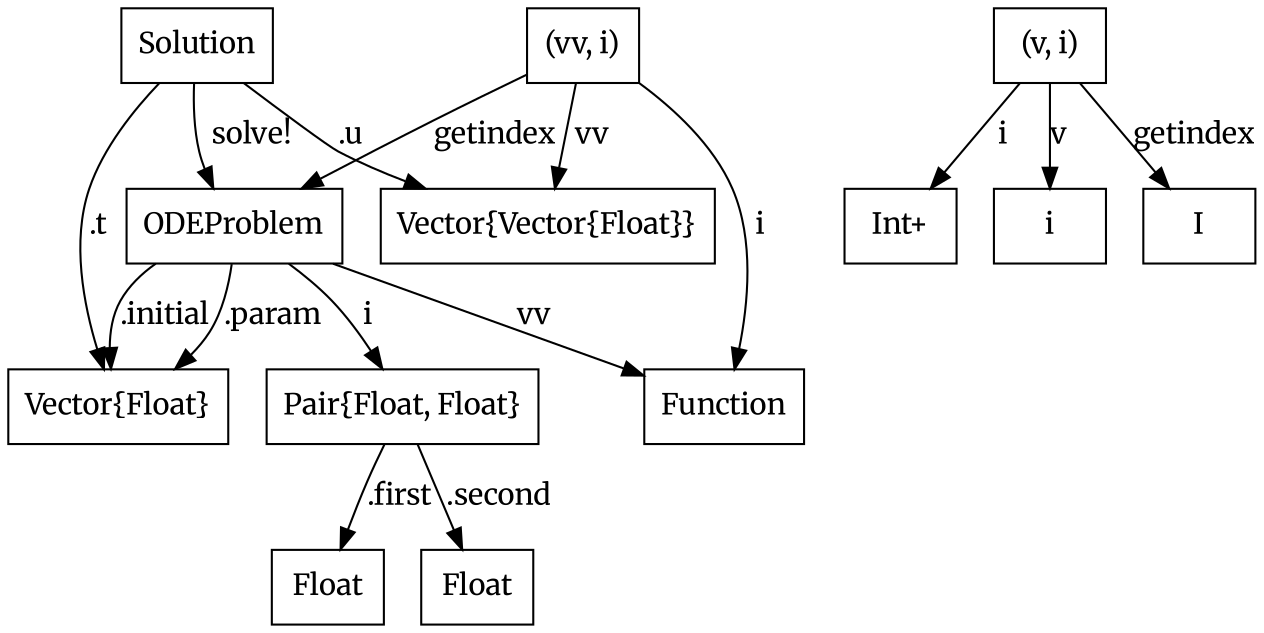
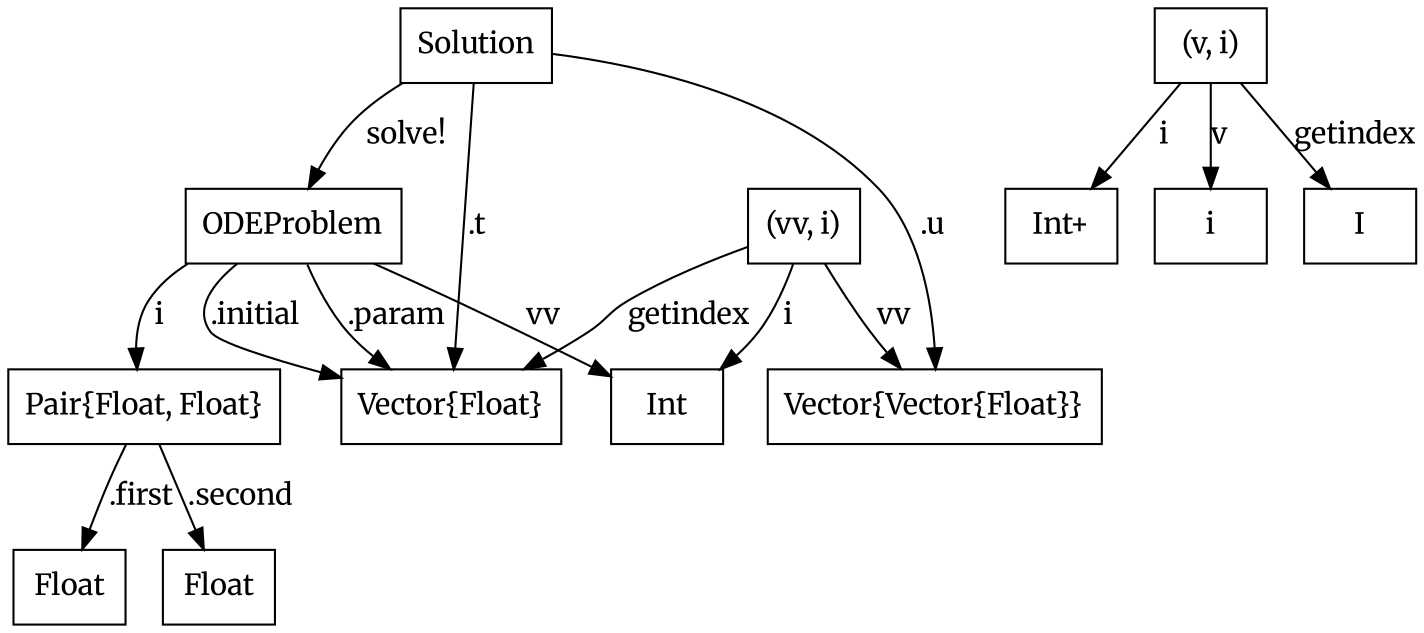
  digraph {
    fontname=Merriweather
    node [fontname=Merriweather shape=box]
    edge [fontname=Merriweather]
    n1 [label="Vector{Float}" position="1,0"]
    n2 [label=ODEProblem position="2,0"]
-   n3 [label=Function]
+   n3 [label=Int]
    n4 [label="Pair{Float, Float}"]
    n5 [label=Float]
    n6 [label=Float]
    n7 [label=Solution]
    n8 [label="Vector{Vector{Float}}"]
    n9 [label="(v, i)"]
    n10 [label="Int+"]
    i
    I
    n13 [label="(vv, i)"]
    n2 -> n1 [label=".initial"]
    n2 -> n1 [label=".param"]
    n2 -> n3 [label=" vv"]
    n2 -> n4 [label=" i"]
    n4 -> n5 [label=".first"]
    n4 -> n6 [label=".second"]
    n7 -> n1 [label=".t"]
    n7 -> n2 [label="  solve!"]
    n7 -> n8 [label=".u"]
    n9 -> n10 [label="  i"]
    n9 -> i [label=v]
    n9 -> I [label=getindex]
-   n13 -> n2 [label=getindex]
+   n13 -> n1 [label=getindex]
    n13 -> n3 [label=" i"]
    n13 -> n8 [label=" vv"]
  }
